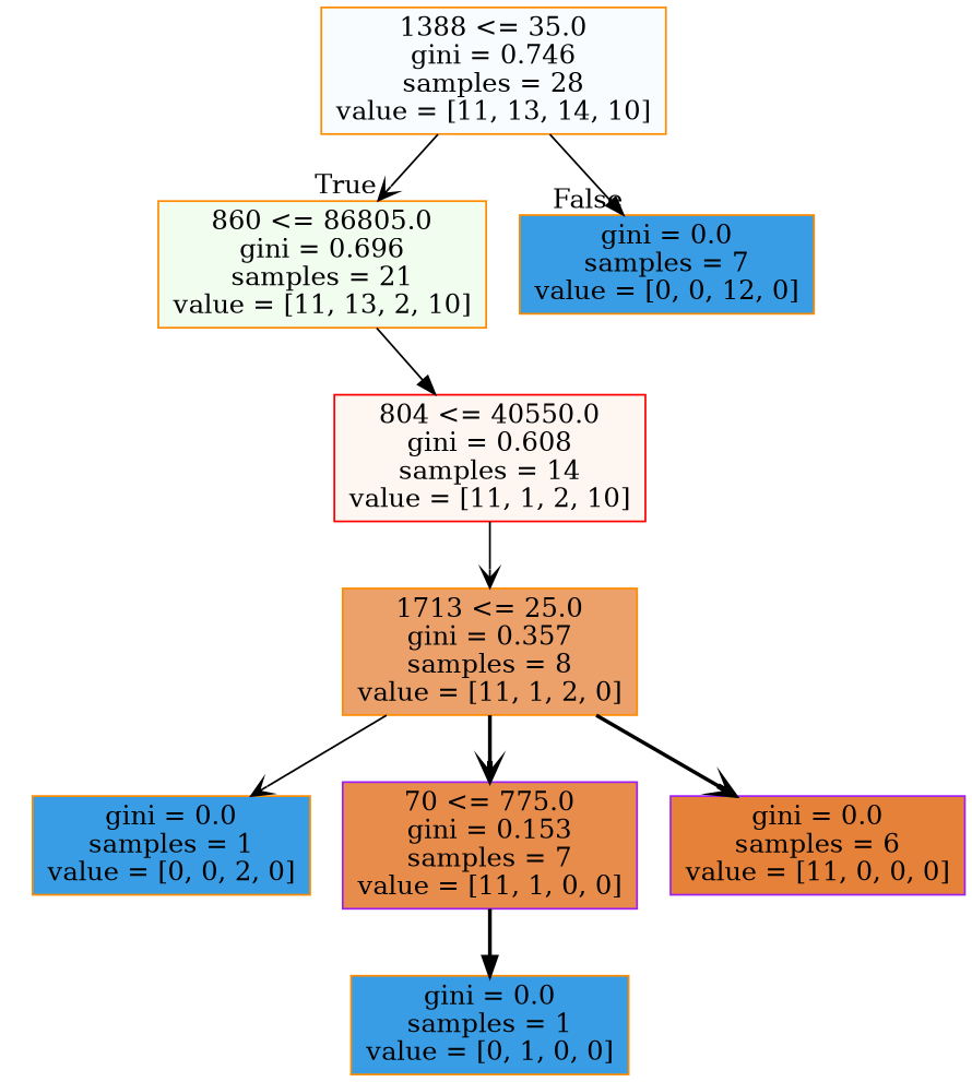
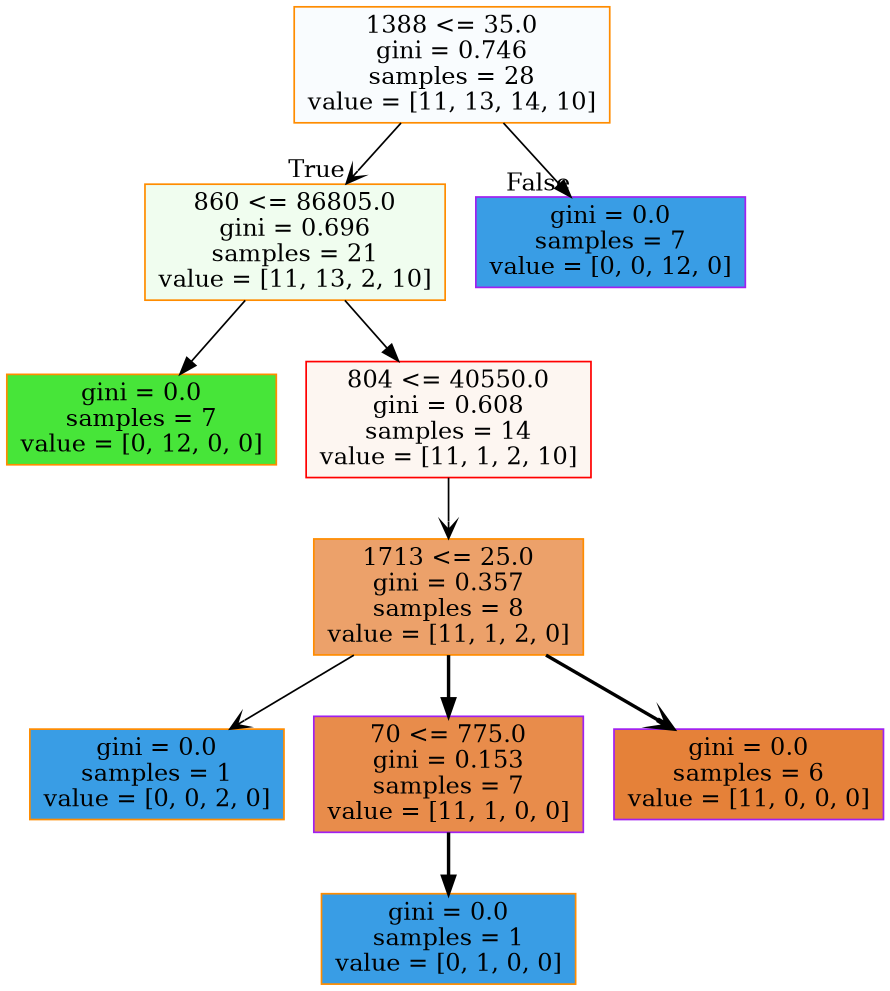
  digraph {
    node [color=darkorange fillcolor="#399de5ff" shape=box style=filled]
    edge [arrowhead=vee style=solid]
    n1 [fillcolor="#399de507" label="1388 <= 35.0\ngini = 0.746\nsamples = 28\nvalue = [11, 13, 14, 10]"]
    n2 [fillcolor="#47e53914" label="860 <= 86805.0\ngini = 0.696\nsamples = 21\nvalue = [11, 13, 2, 10]"]
-   n3 [label="gini = 0.0\nsamples = 7\nvalue = [0, 0, 12, 0]"]
+   n3 [color=purple label="gini = 0.0\nsamples = 7\nvalue = [0, 0, 12, 0]"]
+   n4 [fillcolor="#47e539ff" label="gini = 0.0\nsamples = 7\nvalue = [0, 12, 0, 0]"]
    n5 [color=red fillcolor="#e5813912" label="804 <= 40550.0\ngini = 0.608\nsamples = 14\nvalue = [11, 1, 2, 10]"]
    n6 [fillcolor="#e58139bf" label="1713 <= 25.0\ngini = 0.357\nsamples = 8\nvalue = [11, 1, 2, 0]"]
    n7 [label="gini = 0.0\nsamples = 1\nvalue = [0, 0, 2, 0]"]
    n8 [color=purple fillcolor="#e58139e8" label="70 <= 775.0\ngini = 0.153\nsamples = 7\nvalue = [11, 1, 0, 0]"]
    n9 [color=purple fillcolor="#e58139ff" label="gini = 0.0\nsamples = 6\nvalue = [11, 0, 0, 0]"]
    n10 [label="gini = 0.0\nsamples = 1\nvalue = [0, 1, 0, 0]"]
    n1 -> n2 [headlabel=True labelangle=45 labeldistance=2.5]
    n1 -> n3 [arrowhead=normal headlabel=False labelangle=-45 labeldistance=2.5]
+   n2 -> n4 [arrowhead=normal]
    n2 -> n5 [arrowhead=normal]
    n5 -> n6
    n6 -> n7
-   n6 -> n8 [style=bold]
+   n6 -> n8 [arrowhead=normal style=bold]
    n6 -> n9 [style=bold]
    n8 -> n10 [arrowhead=normal style=bold]
  }
